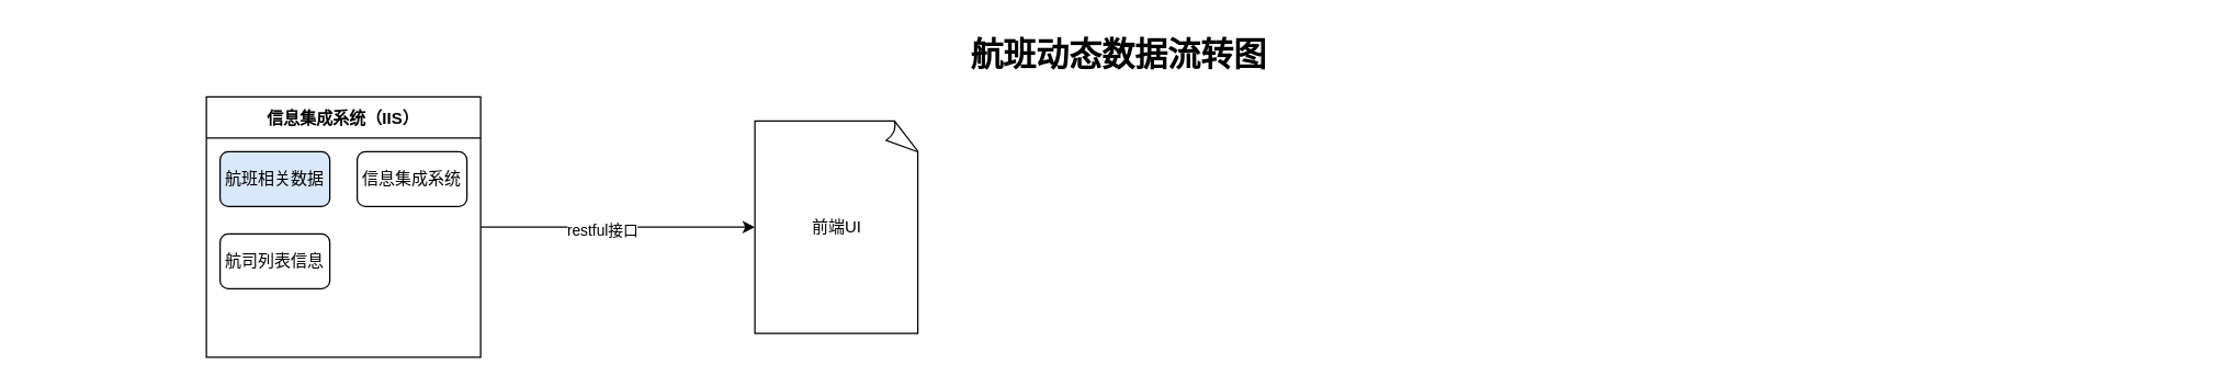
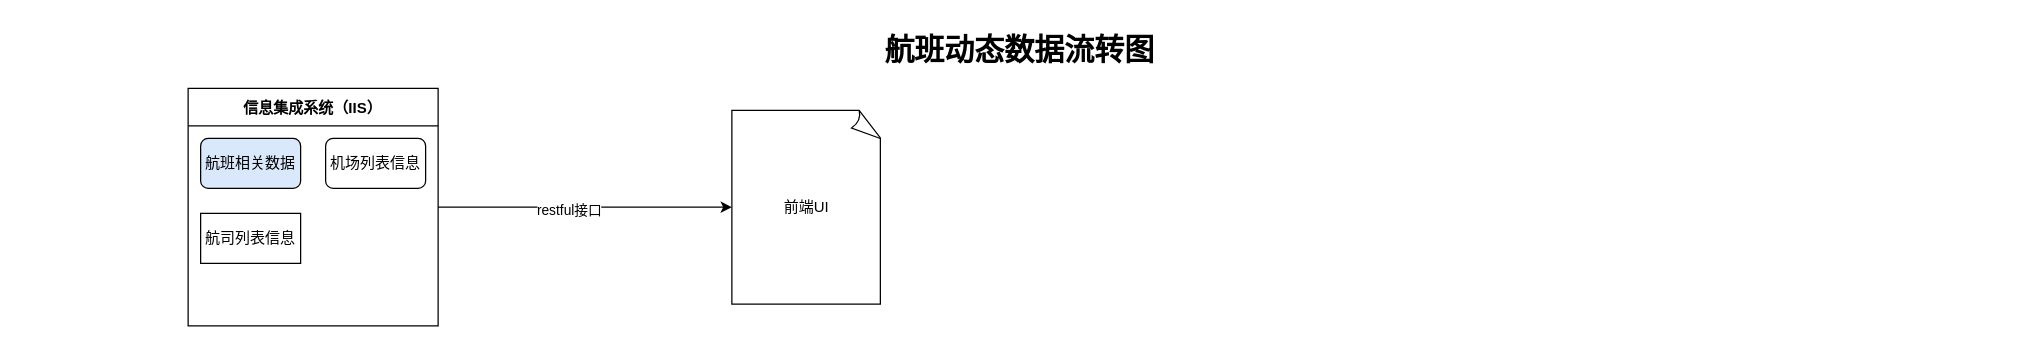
  <mxCell id="0" />
  <mxCell id="1" parent="0" />
  <mxCell id="2" value="航班动态数据流转图&lt;br&gt;" style="text;strokeColor=none;fillColor=none;html=1;fontSize=24;fontStyle=1;verticalAlign=middle;align=center;" parent="1" vertex="1"><mxGeometry x="20" y="20" width="1590" height="40" as="geometry" /></mxCell>
  <mxCell id="3" style="edgeStyle=orthogonalEdgeStyle;rounded=0;orthogonalLoop=1;jettySize=auto;html=1;exitX=1;exitY=0.5;exitDx=0;exitDy=0;" edge="1" parent="1" source="5" target="9"><mxGeometry relative="1" as="geometry"><mxPoint x="540" y="164.824" as="targetPoint" /></mxGeometry></mxCell>
  <mxCell id="4" value="restful接口" style="edgeLabel;html=1;align=center;verticalAlign=middle;resizable=0;points=[];" vertex="1" connectable="0" parent="3"><mxGeometry x="-0.118" y="-2" relative="1" as="geometry"><mxPoint as="offset" /></mxGeometry></mxCell>
  <mxCell id="5" value="信息集成系统（IIS）" style="swimlane;startSize=30;rounded=1;arcSize=0;" vertex="1" parent="1"><mxGeometry x="150" y="70" width="200" height="190" as="geometry"><mxRectangle x="260" y="340" width="150" height="30" as="alternateBounds" /></mxGeometry></mxCell>
  <mxCell id="6" value="航班相关数据" style="whiteSpace=wrap;html=1;rounded=1;fillColor=#dae8fc;" vertex="1" parent="5"><mxGeometry x="10" y="40" width="80" height="40" as="geometry" /></mxCell>
- <mxCell id="7" value="信息集成系统" style="whiteSpace=wrap;html=1;rounded=1;" vertex="1" parent="5"><mxGeometry x="110" y="40" width="80" height="40" as="geometry" /></mxCell>
- <mxCell id="8" value="航司列表信息" style="whiteSpace=wrap;html=1;rounded=1;" vertex="1" parent="5"><mxGeometry x="10" y="100" width="80" height="40" as="geometry" /></mxCell>
- <mxCell id="9" value="前端UI" style="whiteSpace=wrap;html=1;shape=mxgraph.basic.document;rounded=1;" vertex="1" parent="1"><mxGeometry x="550" y="87.5" width="120" height="155" as="geometry" /></mxCell>
+ <mxCell id="7" value="机场列表信息" style="whiteSpace=wrap;html=1;rounded=1;" vertex="1" parent="5"><mxGeometry x="110" y="40" width="80" height="40" as="geometry" /></mxCell>
+ <mxCell id="8" value="航司列表信息" style="whiteSpace=wrap;html=1;rounded=0;" vertex="1" parent="5"><mxGeometry x="10" y="100" width="80" height="40" as="geometry" /></mxCell>
+ <mxCell id="9" value="前端UI" style="whiteSpace=wrap;html=1;shape=mxgraph.basic.document;rounded=1;" vertex="1" parent="1"><mxGeometry x="585" y="87.5" width="120" height="155" as="geometry" /></mxCell>
